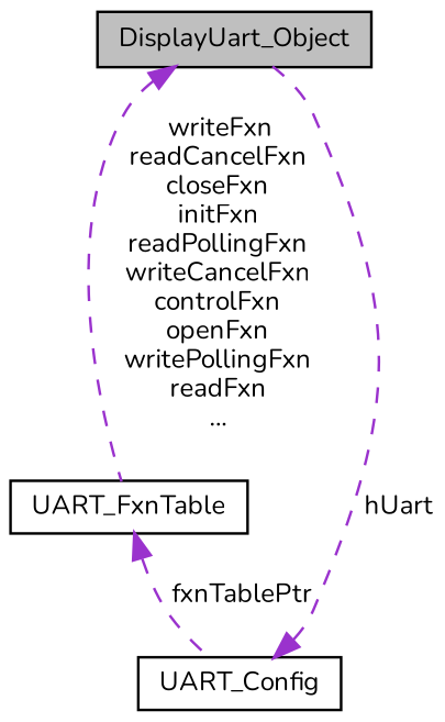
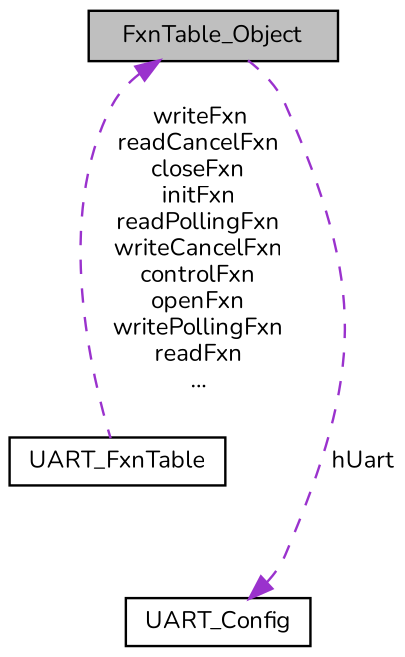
  digraph {
    fontname=Nunito
    node [color=black fillcolor=white fontname=Nunito fontsize=10 shape=record style=filled]
    edge [color=darkorchid3 dir=back fontname=Nunito fontsize=10 labelfontname=Helvetica labelfontsize=10 style=dashed]
-   n1 [fillcolor=grey75 fontcolor=black height=0.2 label=DisplayUart_Object width=0.4]
+   n1 [fillcolor=grey75 fontcolor=black height=0.2 label=FxnTable_Object width=0.4]
    n2 [height=0.2 label=UART_FxnTable width=0.4]
    n3 [height=0.2 label=UART_Config width=0.4]
    n1 -> n2 [label=" writeFxn\nreadCancelFxn\ncloseFxn\ninitFxn\nreadPollingFxn\nwriteCancelFxn\ncontrolFxn\nopenFxn\nwritePollingFxn\nreadFxn\n..."]
-   n2 -> n3 [label=" fxnTablePtr"]
    n3 -> n1 [label=" hUart"]
  }
